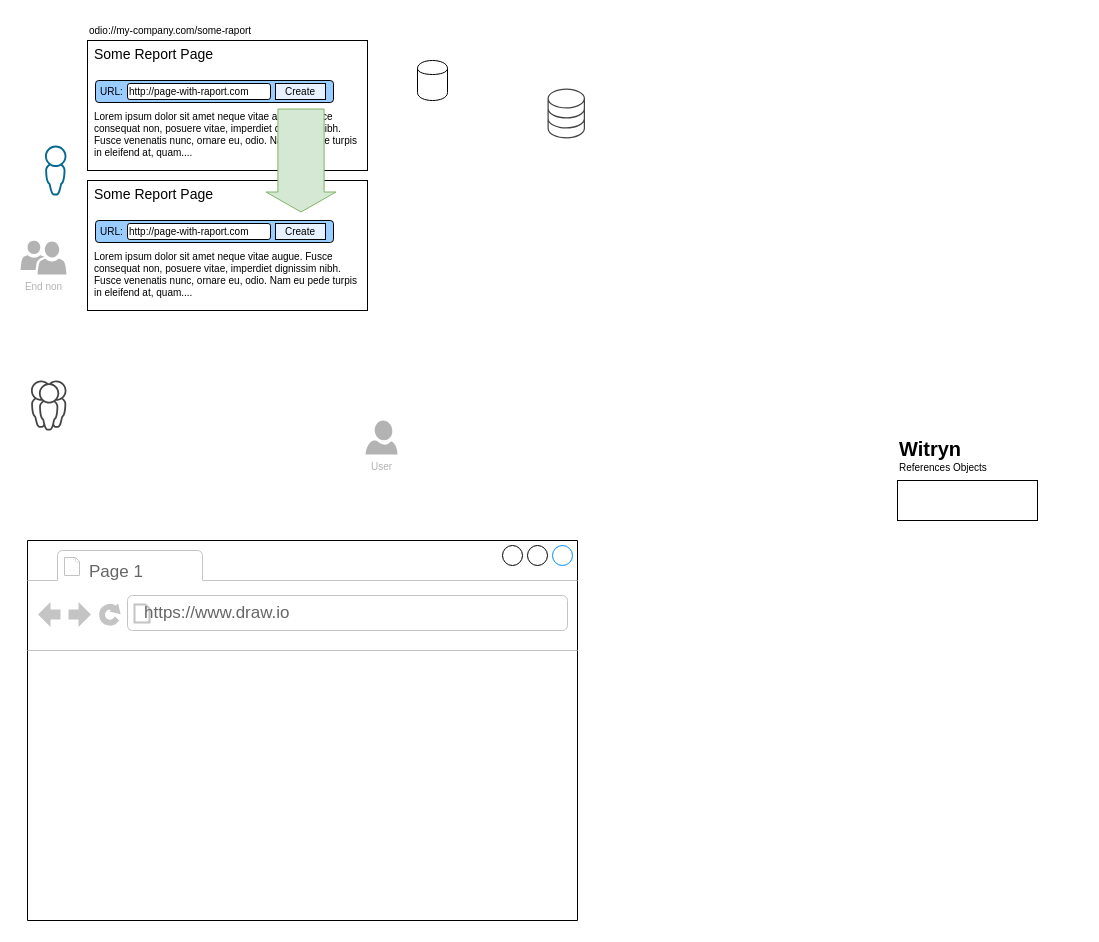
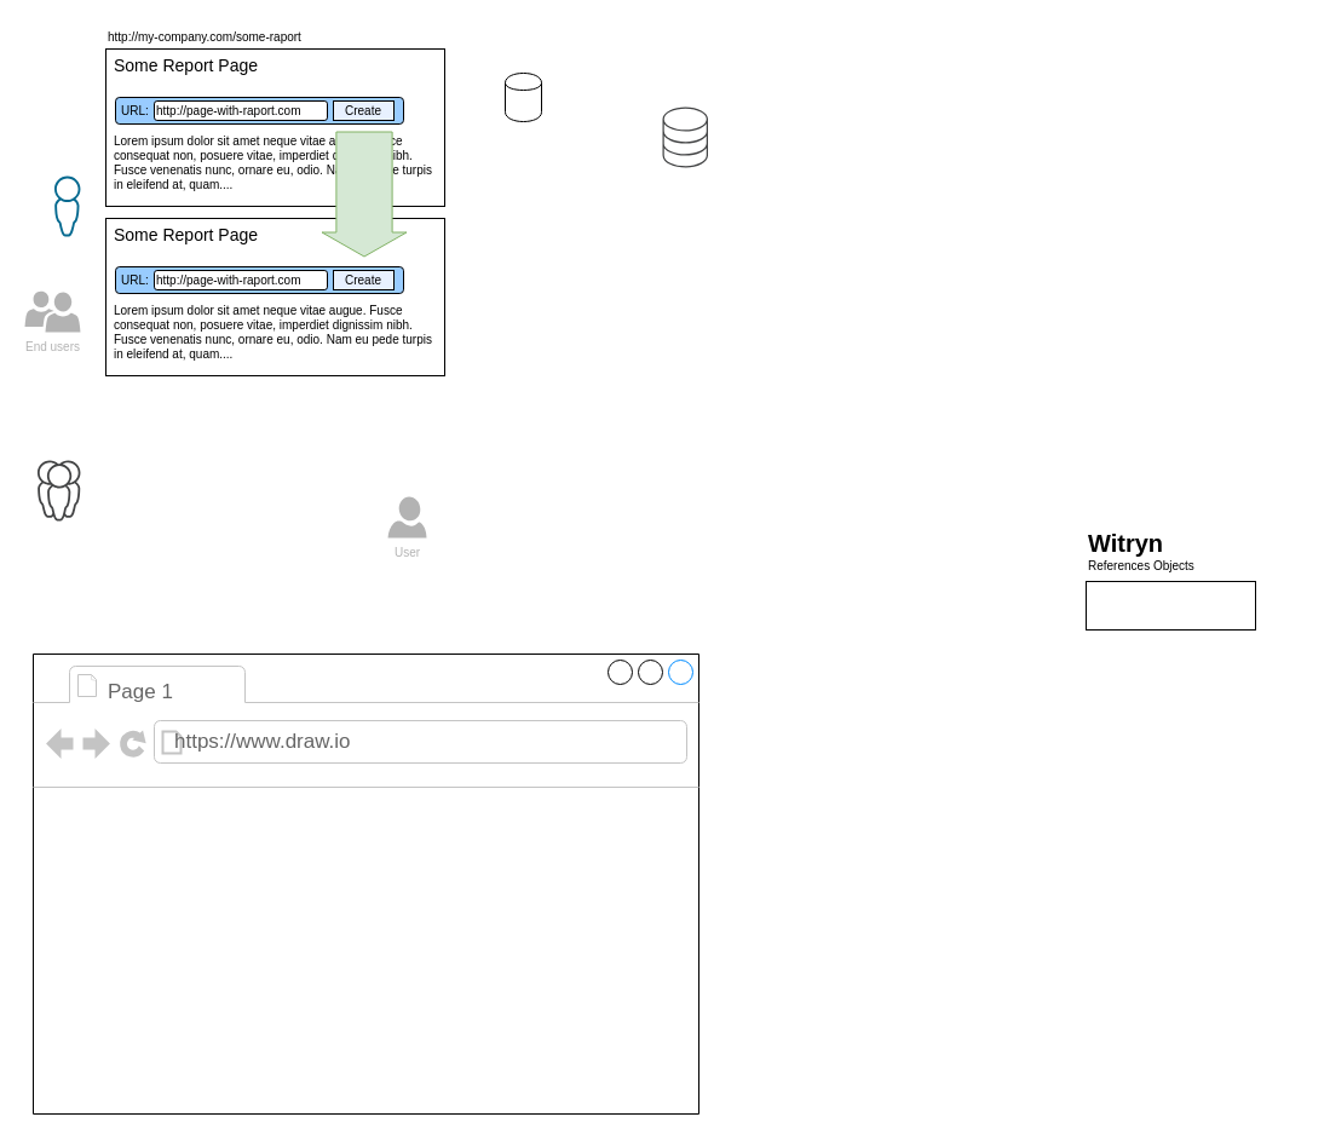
  <mxCell id="0" />
  <mxCell id="1" parent="0" />
  <mxCell id="2" value="&lt;font style=&quot;font-size: 14px&quot;&gt;Some Report Page&lt;/font&gt;&lt;br&gt;&lt;br&gt;&lt;br&gt;&lt;br&gt;&lt;br&gt;Lorem ipsum dolor sit amet neque vitae augue. Fusce consequat non, posuere vitae, imperdiet dignissim nibh. Fusce venenatis nunc, ornare eu, odio. Nam eu pede turpis in eleifend at, quam...." style="rounded=0;whiteSpace=wrap;html=1;shadow=0;labelBackgroundColor=none;fontSize=10;align=left;verticalAlign=top;spacing=7;spacingTop=-6;" vertex="1" parent="1"><mxGeometry x="87" y="40" width="280" height="130" as="geometry" /></mxCell>
- <mxCell id="3" value="User" style="shadow=0;dashed=0;html=1;strokeColor=none;labelPosition=center;verticalLabelPosition=bottom;verticalAlign=top;align=center;shape=mxgraph.azure.user;fillColor=#B3B3B3;fontSize=10;fontColor=#B3B3B3;aspect=fixed;" vertex="1" parent="1"><mxGeometry x="365.04" y="420" width="31.96" height="34" as="geometry" /></mxCell>
- <mxCell id="4" value="End non" style="pointerEvents=1;shadow=0;dashed=0;html=1;strokeColor=none;labelPosition=center;verticalLabelPosition=bottom;verticalAlign=top;align=center;shape=mxgraph.mscae.intune.user_group;fillColor=#B3B3B3;fontSize=10;fontColor=#B3B3B3;aspect=fixed;" vertex="1" parent="1"><mxGeometry x="20.01" y="240" width="45.95" height="34" as="geometry" /></mxCell>
+ <mxCell id="3" value="User" style="shadow=0;dashed=0;html=1;strokeColor=none;labelPosition=center;verticalLabelPosition=bottom;verticalAlign=top;align=center;shape=mxgraph.azure.user;fillColor=#B3B3B3;fontSize=10;fontColor=#B3B3B3;aspect=fixed;" vertex="1" parent="1"><mxGeometry x="320.04" y="410" width="31.96" height="34" as="geometry" /></mxCell>
+ <mxCell id="4" value="End users" style="pointerEvents=1;shadow=0;dashed=0;html=1;strokeColor=none;labelPosition=center;verticalLabelPosition=bottom;verticalAlign=top;align=center;shape=mxgraph.mscae.intune.user_group;fillColor=#B3B3B3;fontSize=10;fontColor=#B3B3B3;aspect=fixed;" vertex="1" parent="1"><mxGeometry x="20.01" y="240" width="45.95" height="34" as="geometry" /></mxCell>
  <mxCell id="5" value="" style="shape=cylinder;whiteSpace=wrap;html=1;boundedLbl=1;backgroundOutline=1;fontFamily=Helvetica;fontSize=12;fontColor=#000000;align=center;strokeColor=#000000;fillColor=#ffffff;" vertex="1" parent="1"><mxGeometry x="417" y="60" width="30" height="40" as="geometry" /></mxCell>
  <mxCell id="6" value="" style="group" vertex="1" connectable="0" parent="1"><mxGeometry x="897" y="410" width="180" height="110" as="geometry" /></mxCell>
  <mxCell id="7" value="" style="group;verticalAlign=top;labelPosition=center;verticalLabelPosition=top;align=center;" vertex="1" connectable="0" parent="6"><mxGeometry width="140" height="30" as="geometry" /></mxCell>
  <mxCell id="8" value="" style="group" vertex="1" connectable="0" parent="6"><mxGeometry y="26" width="180" height="54" as="geometry" /></mxCell>
  <mxCell id="9" value="References Objects" style="text;html=1;strokeColor=none;fillColor=none;align=left;verticalAlign=middle;whiteSpace=wrap;rounded=0;fontSize=10;" vertex="1" parent="8"><mxGeometry y="21" width="180" height="20" as="geometry" /></mxCell>
  <mxCell id="10" value="&lt;b&gt;Witryn&lt;/b&gt;" style="text;html=1;strokeColor=none;fillColor=none;align=left;verticalAlign=top;whiteSpace=wrap;rounded=0;fontSize=20;labelPosition=center;verticalLabelPosition=middle;" vertex="1" parent="8"><mxGeometry y="-6" width="90" height="40" as="geometry" /></mxCell>
  <mxCell id="11" value="" style="rounded=0;whiteSpace=wrap;html=1;" vertex="1" parent="6"><mxGeometry y="70" width="140" height="40" as="geometry" /></mxCell>
  <mxCell id="12" value="" style="group" vertex="1" connectable="0" parent="1"><mxGeometry x="95" y="80" width="238" height="31" as="geometry" /></mxCell>
  <mxCell id="13" value="URL:" style="rounded=1;whiteSpace=wrap;html=1;fontSize=10;align=left;shadow=0;fillColor=#99CCFF;labelBackgroundColor=none;labelBorderColor=none;spacingLeft=3;" vertex="1" parent="12"><mxGeometry width="238" height="22" as="geometry" /></mxCell>
  <mxCell id="14" value="http://page-with-raport.com" style="rounded=1;whiteSpace=wrap;html=1;align=left;fontSize=10;" vertex="1" parent="12"><mxGeometry x="32" y="3" width="143" height="16" as="geometry" /></mxCell>
  <mxCell id="15" value="Create" style="rounded=0;whiteSpace=wrap;html=1;align=center;fontSize=10;fillColor=#E8F1FF;" vertex="1" parent="12"><mxGeometry x="180" y="3" width="50" height="16" as="geometry" /></mxCell>
  <mxCell id="16" value="" style="pointerEvents=1;shadow=0;dashed=0;html=1;strokeColor=none;fillColor=#434445;aspect=fixed;labelPosition=center;verticalLabelPosition=bottom;verticalAlign=top;align=center;outlineConnect=0;shape=mxgraph.vvd.user_group;rounded=1;labelBackgroundColor=none;fontSize=10;" vertex="1" parent="1"><mxGeometry x="30.46" y="380" width="35.5" height="50" as="geometry" /></mxCell>
  <mxCell id="17" value="" style="pointerEvents=1;shadow=0;dashed=0;html=1;strokeColor=none;fillColor=#434445;aspect=fixed;labelPosition=center;verticalLabelPosition=bottom;verticalAlign=top;align=center;outlineConnect=0;shape=mxgraph.vvd.storage;rounded=1;labelBackgroundColor=none;fontSize=10;" vertex="1" parent="1"><mxGeometry x="547" y="88" width="37.5" height="50" as="geometry" /></mxCell>
  <mxCell id="18" value="" style="strokeWidth=1;shadow=0;dashed=0;align=center;html=1;shape=mxgraph.mockup.containers.browserWindow;rSize=0;strokeColor2=#008cff;strokeColor3=#c4c4c4;mainText=,;recursiveResize=0;rounded=1;labelBackgroundColor=none;fontSize=10;" vertex="1" parent="1"><mxGeometry x="27" y="540" width="550" height="380" as="geometry" /></mxCell>
  <mxCell id="19" value="Page 1" style="strokeWidth=1;shadow=0;dashed=0;align=center;html=1;shape=mxgraph.mockup.containers.anchor;fontSize=17;fontColor=#666666;align=left;" vertex="1" parent="18"><mxGeometry x="60" y="12" width="135" height="40" as="geometry" /></mxCell>
  <mxCell id="20" value="https://www.draw.io" style="strokeWidth=1;shadow=0;dashed=0;align=center;html=1;shape=mxgraph.mockup.containers.anchor;rSize=0;fontSize=17;fontColor=#666666;align=left;" vertex="1" parent="18"><mxGeometry x="115" y="60" width="250" height="26" as="geometry" /></mxCell>
  <mxCell id="21" value="&lt;font style=&quot;font-size: 14px&quot;&gt;Some Report Page&lt;/font&gt;&lt;br&gt;&lt;br&gt;&lt;br&gt;&lt;br&gt;&lt;br&gt;Lorem ipsum dolor sit amet neque vitae augue. Fusce consequat non, posuere vitae, imperdiet dignissim nibh. Fusce venenatis nunc, ornare eu, odio. Nam eu pede turpis in eleifend at, quam...." style="rounded=0;whiteSpace=wrap;html=1;shadow=0;labelBackgroundColor=none;fontSize=10;align=left;verticalAlign=top;spacing=7;spacingTop=-6;" vertex="1" parent="1"><mxGeometry x="87" y="180" width="280" height="130" as="geometry" /></mxCell>
  <mxCell id="22" value="" style="group" vertex="1" connectable="0" parent="1"><mxGeometry x="95" y="220" width="238" height="31" as="geometry" /></mxCell>
  <mxCell id="23" value="URL:" style="rounded=1;whiteSpace=wrap;html=1;fontSize=10;align=left;shadow=0;fillColor=#99CCFF;labelBackgroundColor=none;labelBorderColor=none;spacingLeft=3;" vertex="1" parent="22"><mxGeometry width="238" height="22" as="geometry" /></mxCell>
  <mxCell id="24" value="http://page-with-raport.com" style="rounded=1;whiteSpace=wrap;html=1;align=left;fontSize=10;" vertex="1" parent="22"><mxGeometry x="32" y="3" width="143" height="16" as="geometry" /></mxCell>
  <mxCell id="25" value="Create" style="rounded=0;whiteSpace=wrap;html=1;align=center;fontSize=10;fillColor=#E8F1FF;" vertex="1" parent="22"><mxGeometry x="180" y="3" width="50" height="16" as="geometry" /></mxCell>
  <mxCell id="26" value="" style="html=1;shadow=0;dashed=0;align=center;verticalAlign=middle;shape=mxgraph.arrows2.arrow;dy=0.34;dx=20;notch=0;rounded=1;labelBackgroundColor=none;fillColor=#d5e8d4;fontSize=10;rotation=90;strokeColor=#82b366;" vertex="1" parent="1"><mxGeometry x="249" y="125" width="103" height="70" as="geometry" /></mxCell>
- <mxCell id="27" value="odio://my-company.com/some-raport" style="text;html=1;strokeColor=none;fillColor=none;align=left;verticalAlign=middle;whiteSpace=wrap;rounded=0;shadow=0;labelBackgroundColor=none;fontSize=10;" vertex="1" parent="1"><mxGeometry x="87" y="20" width="240" height="20" as="geometry" /></mxCell>
+ <mxCell id="27" value="http://my-company.com/some-raport" style="text;html=1;strokeColor=none;fillColor=none;align=left;verticalAlign=middle;whiteSpace=wrap;rounded=0;shadow=0;labelBackgroundColor=none;fontSize=10;" vertex="1" parent="1"><mxGeometry x="87" y="20" width="240" height="20" as="geometry" /></mxCell>
  <mxCell id="28" value="" style="pointerEvents=1;shadow=0;dashed=0;html=1;strokeColor=none;aspect=fixed;labelPosition=center;verticalLabelPosition=bottom;verticalAlign=top;align=center;outlineConnect=0;shape=mxgraph.vvd.administrator;fillColor=#066A90;rounded=1;labelBackgroundColor=none;fontSize=10;" vertex="1" parent="1"><mxGeometry x="44.46" y="145" width="21.5" height="50" as="geometry" /></mxCell>
